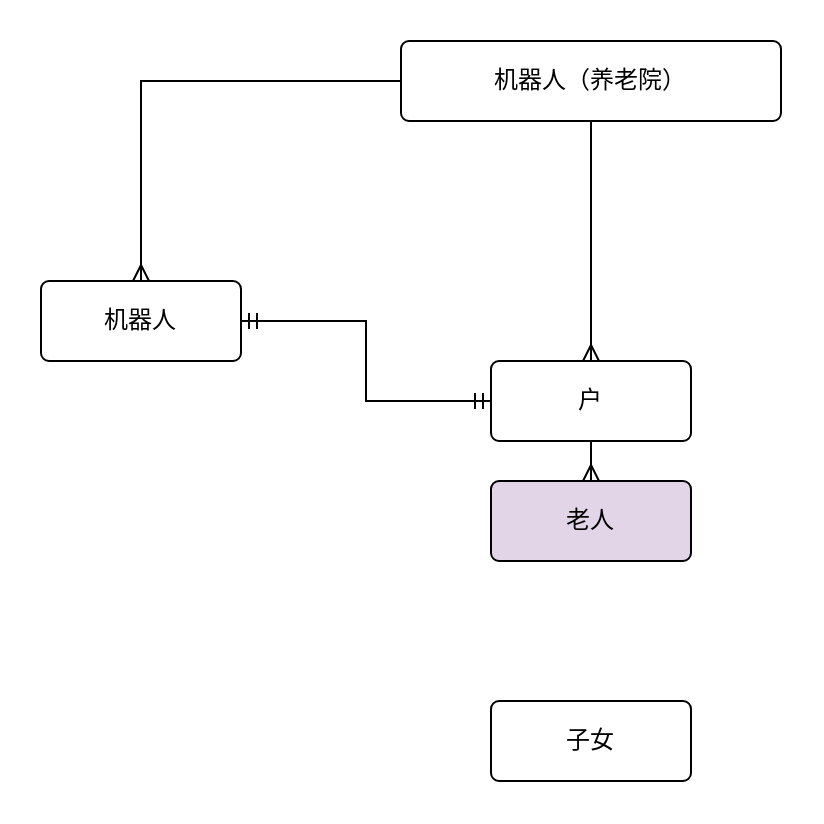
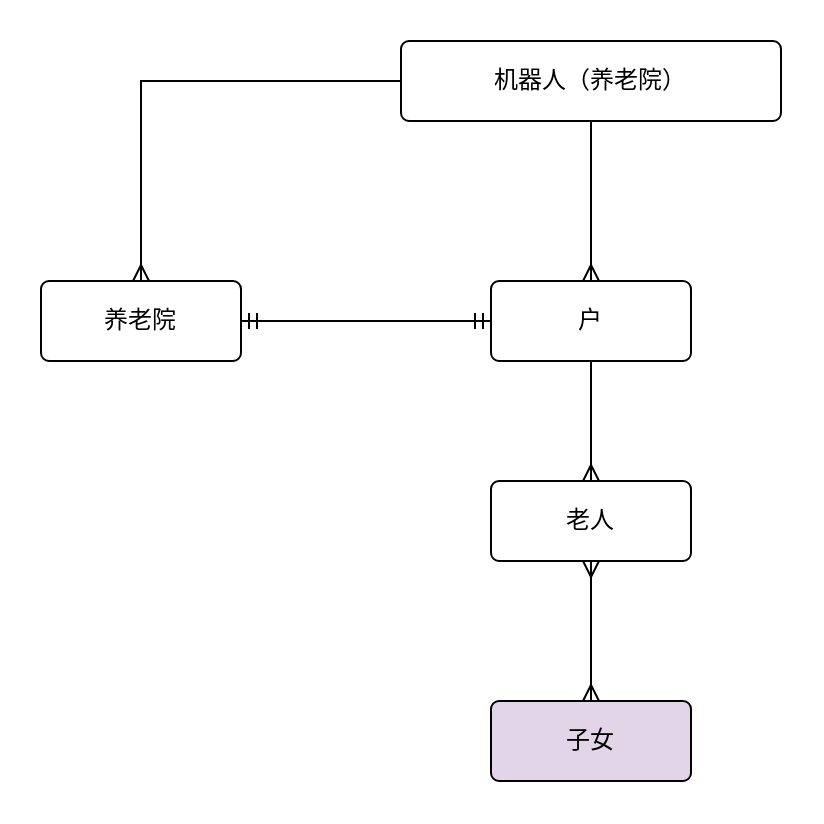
  <mxCell id="0" />
  <mxCell id="1" parent="0" />
  <mxCell id="2" style="edgeStyle=orthogonalEdgeStyle;rounded=0;orthogonalLoop=1;jettySize=auto;html=1;entryX=0.5;entryY=0;entryDx=0;entryDy=0;endArrow=ERmany;endFill=0;" edge="1" parent="1" source="4" target="6"><mxGeometry relative="1" as="geometry" /></mxCell>
  <mxCell id="3" style="edgeStyle=orthogonalEdgeStyle;rounded=0;orthogonalLoop=1;jettySize=auto;html=1;exitX=0.5;exitY=1;exitDx=0;exitDy=0;endArrow=ERmany;endFill=0;" edge="1" parent="1" source="4" target="8"><mxGeometry relative="1" as="geometry" /></mxCell>
  <mxCell id="4" value="机器人（养老院）" style="rounded=1;arcSize=10;whiteSpace=wrap;html=1;align=center;" vertex="1" parent="1"><mxGeometry x="200" y="20" width="190" height="40" as="geometry" /></mxCell>
  <mxCell id="5" style="edgeStyle=orthogonalEdgeStyle;rounded=0;orthogonalLoop=1;jettySize=auto;html=1;startArrow=ERmandOne;startFill=0;endArrow=ERmandOne;endFill=0;" edge="1" parent="1" source="6" target="8"><mxGeometry relative="1" as="geometry" /></mxCell>
- <mxCell id="6" value="机器人" style="rounded=1;arcSize=10;whiteSpace=wrap;html=1;align=center;" vertex="1" parent="1"><mxGeometry x="20" y="140" width="100" height="40" as="geometry" /></mxCell>
+ <mxCell id="6" value="养老院" style="rounded=1;arcSize=10;whiteSpace=wrap;html=1;align=center;" vertex="1" parent="1"><mxGeometry x="20" y="140" width="100" height="40" as="geometry" /></mxCell>
  <mxCell id="7" style="edgeStyle=orthogonalEdgeStyle;rounded=0;orthogonalLoop=1;jettySize=auto;html=1;endArrow=ERmany;endFill=0;" edge="1" parent="1" source="8" target="10"><mxGeometry relative="1" as="geometry" /></mxCell>
- <mxCell id="8" value="户" style="rounded=1;arcSize=10;whiteSpace=wrap;html=1;align=center;" vertex="1" parent="1"><mxGeometry x="245" y="180" width="100" height="40" as="geometry" /></mxCell>
- <mxCell id="10" value="老人" style="rounded=1;arcSize=10;whiteSpace=wrap;html=1;align=center;fillColor=#e1d5e7;" vertex="1" parent="1"><mxGeometry x="245" y="240" width="100" height="40" as="geometry" /></mxCell>
- <mxCell id="11" value="子女" style="rounded=1;arcSize=10;whiteSpace=wrap;html=1;align=center;" vertex="1" parent="1"><mxGeometry x="245" y="350" width="100" height="40" as="geometry" /></mxCell>
+ <mxCell id="8" value="户" style="rounded=1;arcSize=10;whiteSpace=wrap;html=1;align=center;" vertex="1" parent="1"><mxGeometry x="245" y="140" width="100" height="40" as="geometry" /></mxCell>
+ <mxCell id="9" style="edgeStyle=orthogonalEdgeStyle;rounded=0;orthogonalLoop=1;jettySize=auto;html=1;exitX=0.5;exitY=1;exitDx=0;exitDy=0;entryX=0.5;entryY=0;entryDx=0;entryDy=0;endArrow=ERmany;endFill=0;startArrow=ERmany;startFill=0;" edge="1" parent="1" source="10" target="11"><mxGeometry relative="1" as="geometry" /></mxCell>
+ <mxCell id="10" value="老人" style="rounded=1;arcSize=10;whiteSpace=wrap;html=1;align=center;" vertex="1" parent="1"><mxGeometry x="245" y="240" width="100" height="40" as="geometry" /></mxCell>
+ <mxCell id="11" value="子女" style="rounded=1;arcSize=10;whiteSpace=wrap;html=1;align=center;fillColor=#e1d5e7;" vertex="1" parent="1"><mxGeometry x="245" y="350" width="100" height="40" as="geometry" /></mxCell>
